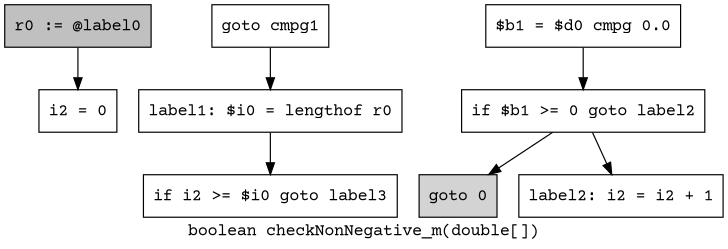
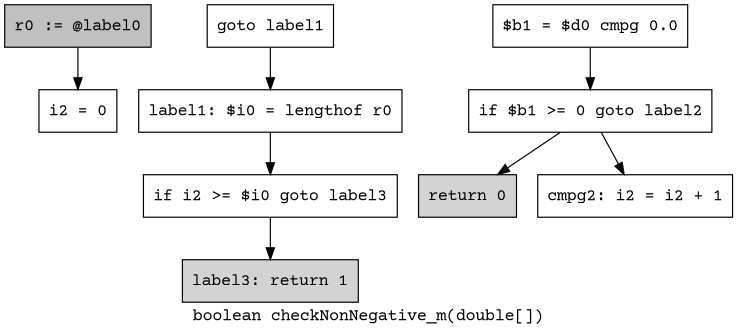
  digraph {
    fontname="Courier Prime"
    label="boolean checkNonNegative_m(double[])"
    node [fontname="Courier Prime" shape=box]
    edge [fontname="Courier Prime"]
    n1 [fillcolor=gray label="r0 := @label0" style=filled]
    n2 [label="i2 = 0"]
    n3 [label="label1: $i0 = lengthof r0"]
    n4 [label="if i2 >= $i0 goto label3"]
+   n5 [fillcolor=lightgray label="label3: return 1" style=filled]
    n6 [label="$b1 = $d0 cmpg 0.0"]
    n7 [label="if $b1 >= 0 goto label2"]
-   n8 [fillcolor=lightgray label="goto 0" style=filled]
-   n9 [label="label2: i2 = i2 + 1"]
-   n10 [label="goto cmpg1"]
+   n8 [fillcolor=lightgray label="return 0" style=filled]
+   n9 [label="cmpg2: i2 = i2 + 1"]
+   n10 [label="goto label1"]
    n1 -> n2
    n3 -> n4
+   n4 -> n5
    n6 -> n7
    n7 -> n8
    n7 -> n9
    n10 -> n3
  }
